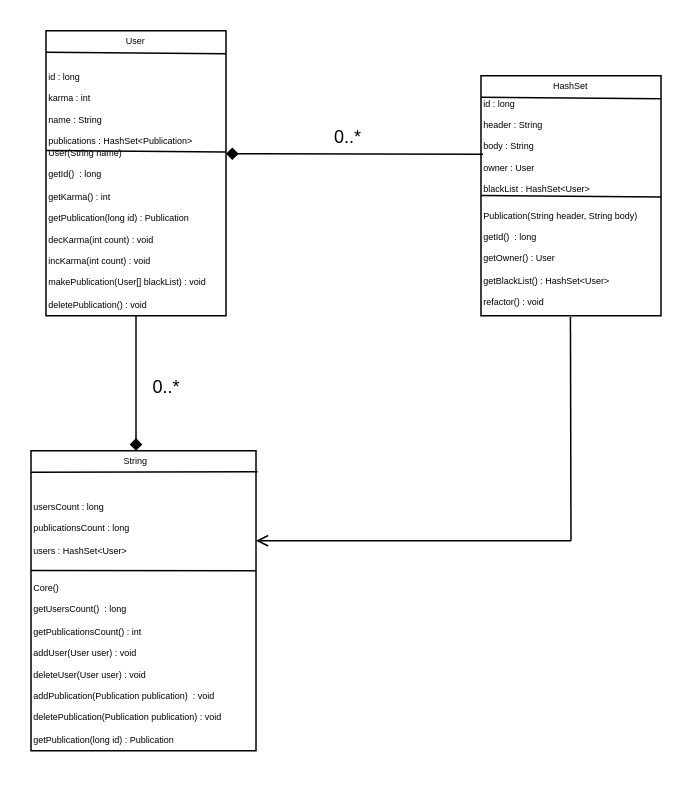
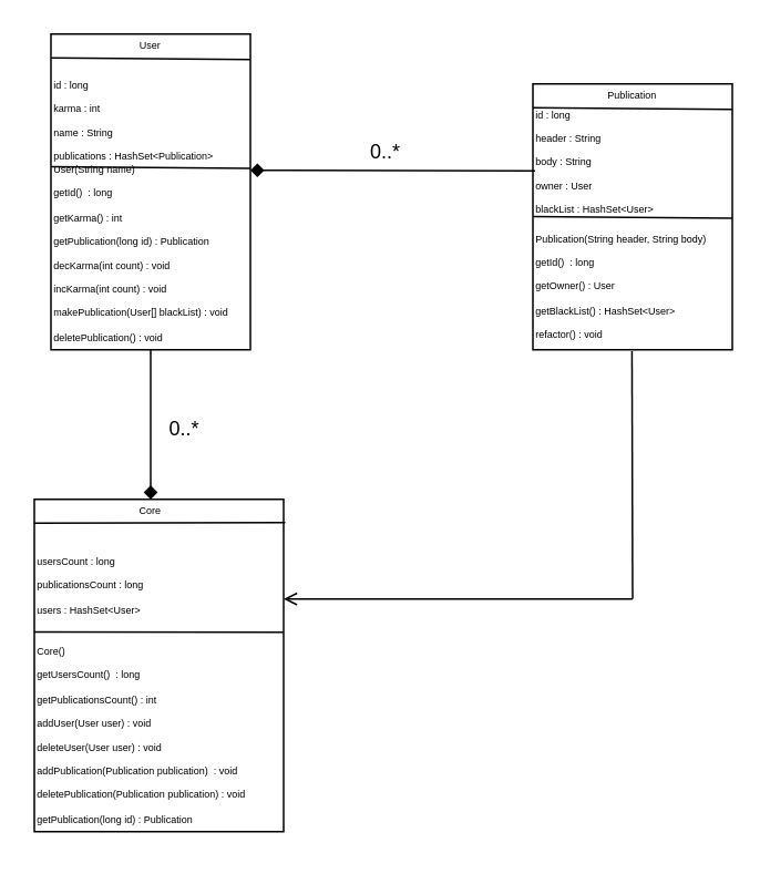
  <mxCell id="0" />
  <mxCell id="1" parent="0" />
  <mxCell id="2" value="" style="rounded=0;whiteSpace=wrap;html=1;" vertex="1" parent="1"><mxGeometry x="30" y="20" width="120" height="190" as="geometry" /></mxCell>
  <mxCell id="3" value="&lt;font style=&quot;font-size: 6px&quot;&gt;User&lt;/font&gt;" style="text;html=1;strokeColor=none;fillColor=none;align=center;verticalAlign=middle;whiteSpace=wrap;rounded=0;" vertex="1" parent="1"><mxGeometry x="70" y="20" width="40" height="10" as="geometry" /></mxCell>
  <mxCell id="4" value="&lt;font style=&quot;font-size: 6px&quot;&gt;id : long&lt;br&gt;karma : int&lt;br&gt;name : String&lt;br&gt;publications : HashSet&amp;lt;Publication&amp;gt;&lt;br&gt;&lt;/font&gt;" style="text;html=1;strokeColor=none;fillColor=none;align=left;verticalAlign=middle;whiteSpace=wrap;rounded=0;" vertex="1" parent="1"><mxGeometry x="30" y="40" width="110" height="60" as="geometry" /></mxCell>
  <mxCell id="5" value="" style="endArrow=none;html=1;entryX=-0.004;entryY=0.09;entryDx=0;entryDy=0;entryPerimeter=0;exitX=0.996;exitY=0.096;exitDx=0;exitDy=0;exitPerimeter=0;" edge="1" parent="1"><mxGeometry width="50" height="50" relative="1" as="geometry"><mxPoint x="150.02" y="100.86" as="sourcePoint" /><mxPoint x="30.02" y="99.9" as="targetPoint" /></mxGeometry></mxCell>
  <mxCell id="6" value="" style="endArrow=none;html=1;entryX=-0.004;entryY=0.09;entryDx=0;entryDy=0;entryPerimeter=0;exitX=0.996;exitY=0.096;exitDx=0;exitDy=0;exitPerimeter=0;" edge="1" parent="1"><mxGeometry width="50" height="50" relative="1" as="geometry"><mxPoint x="150.02" y="35.36" as="sourcePoint" /><mxPoint x="30.02" y="34.4" as="targetPoint" /></mxGeometry></mxCell>
  <mxCell id="7" value="&lt;font style=&quot;font-size: 6px&quot;&gt;User(String name)&lt;br&gt;getId()&amp;nbsp; : long&lt;br&gt;getKarma() : int&lt;br&gt;getPublication(long id) : Publication&lt;br&gt;decKarma(int count) : void&lt;br&gt;incKarma(int count) : void&lt;br&gt;makePublication(User[] blackList) : void&lt;br&gt;deletePublication() : void&lt;br&gt;&lt;/font&gt;" style="text;html=1;strokeColor=none;fillColor=none;align=left;verticalAlign=middle;whiteSpace=wrap;rounded=0;" vertex="1" parent="1"><mxGeometry x="30" y="100" width="110" height="100" as="geometry" /></mxCell>
  <mxCell id="8" value="" style="rounded=0;whiteSpace=wrap;html=1;" vertex="1" parent="1"><mxGeometry x="320" y="50" width="120" height="160" as="geometry" /></mxCell>
- <mxCell id="9" value="&lt;font style=&quot;font-size: 6px&quot;&gt;HashSet&lt;/font&gt;" style="text;html=1;strokeColor=none;fillColor=none;align=center;verticalAlign=middle;whiteSpace=wrap;rounded=0;" vertex="1" parent="1"><mxGeometry x="360" y="50" width="40" height="10" as="geometry" /></mxCell>
+ <mxCell id="9" value="&lt;font style=&quot;font-size: 6px&quot;&gt;Publication&lt;/font&gt;" style="text;html=1;strokeColor=none;fillColor=none;align=center;verticalAlign=middle;whiteSpace=wrap;rounded=0;" vertex="1" parent="1"><mxGeometry x="360" y="50" width="40" height="10" as="geometry" /></mxCell>
  <mxCell id="10" value="&lt;font style=&quot;font-size: 6px&quot;&gt;id : long&lt;br&gt;header : String&lt;br&gt;body : String&lt;br&gt;owner : User&lt;br&gt;blackList : HashSet&amp;lt;User&amp;gt;&lt;br&gt;&lt;/font&gt;" style="text;html=1;strokeColor=none;fillColor=none;align=left;verticalAlign=middle;whiteSpace=wrap;rounded=0;" vertex="1" parent="1"><mxGeometry x="320" y="60" width="110" height="70" as="geometry" /></mxCell>
  <mxCell id="11" value="" style="endArrow=none;html=1;entryX=-0.004;entryY=0.09;entryDx=0;entryDy=0;entryPerimeter=0;exitX=0.996;exitY=0.096;exitDx=0;exitDy=0;exitPerimeter=0;" edge="1" parent="1"><mxGeometry width="50" height="50" relative="1" as="geometry"><mxPoint x="440.02" y="130.86" as="sourcePoint" /><mxPoint x="320.02" y="129.9" as="targetPoint" /></mxGeometry></mxCell>
  <mxCell id="12" value="" style="endArrow=none;html=1;entryX=-0.004;entryY=0.09;entryDx=0;entryDy=0;entryPerimeter=0;exitX=0.996;exitY=0.096;exitDx=0;exitDy=0;exitPerimeter=0;" edge="1" parent="1"><mxGeometry width="50" height="50" relative="1" as="geometry"><mxPoint x="440.02" y="65.36" as="sourcePoint" /><mxPoint x="320.02" y="64.4" as="targetPoint" /></mxGeometry></mxCell>
  <mxCell id="13" value="&lt;font style=&quot;font-size: 6px&quot;&gt;Publication(String header, String body)&lt;br&gt;getId()&amp;nbsp; : long&lt;br&gt;getOwner() : User&lt;br&gt;getBlackList() : HashSet&amp;lt;User&amp;gt;&lt;br&gt;refactor() : void&lt;br&gt;&lt;/font&gt;" style="text;html=1;strokeColor=none;fillColor=none;align=left;verticalAlign=middle;whiteSpace=wrap;rounded=0;" vertex="1" parent="1"><mxGeometry x="320" y="130" width="110" height="80" as="geometry" /></mxCell>
  <mxCell id="14" value="" style="endArrow=diamond;html=1;endFill=1;exitX=0.012;exitY=0.604;exitDx=0;exitDy=0;exitPerimeter=0;" edge="1" parent="1" source="10"><mxGeometry width="50" height="50" relative="1" as="geometry"><mxPoint x="20" y="370" as="sourcePoint" /><mxPoint x="150" y="102" as="targetPoint" /></mxGeometry></mxCell>
  <mxCell id="15" value="0..*" style="text;html=1;align=center;verticalAlign=middle;resizable=0;points=[];;labelBackgroundColor=#ffffff;" vertex="1" connectable="0" parent="14"><mxGeometry x="0.296" y="-1" relative="1" as="geometry"><mxPoint x="20.5" y="-10.5" as="offset" /></mxGeometry></mxCell>
  <mxCell id="16" value="" style="rounded=0;whiteSpace=wrap;html=1;" vertex="1" parent="1"><mxGeometry x="20" y="300" width="150" height="200" as="geometry" /></mxCell>
- <mxCell id="17" value="&lt;font style=&quot;font-size: 6px&quot;&gt;String&lt;/font&gt;" style="text;html=1;strokeColor=none;fillColor=none;align=center;verticalAlign=middle;whiteSpace=wrap;rounded=0;" vertex="1" parent="1"><mxGeometry x="70" y="300" width="40" height="10" as="geometry" /></mxCell>
+ <mxCell id="17" value="&lt;font style=&quot;font-size: 6px&quot;&gt;Core&lt;/font&gt;" style="text;html=1;strokeColor=none;fillColor=none;align=center;verticalAlign=middle;whiteSpace=wrap;rounded=0;" vertex="1" parent="1"><mxGeometry x="70" y="300" width="40" height="10" as="geometry" /></mxCell>
  <mxCell id="18" value="&lt;font style=&quot;font-size: 6px&quot;&gt;usersCount : long&lt;br&gt;publicationsCount : long&lt;br&gt;users : HashSet&amp;lt;User&amp;gt;&lt;br&gt;&lt;/font&gt;" style="text;html=1;strokeColor=none;fillColor=none;align=left;verticalAlign=middle;whiteSpace=wrap;rounded=0;" vertex="1" parent="1"><mxGeometry x="20" y="320" width="150" height="60" as="geometry" /></mxCell>
  <mxCell id="19" value="" style="endArrow=none;html=1;entryX=-0.004;entryY=0.09;entryDx=0;entryDy=0;entryPerimeter=0;exitX=0.999;exitY=1;exitDx=0;exitDy=0;exitPerimeter=0;" edge="1" parent="1" source="18"><mxGeometry width="50" height="50" relative="1" as="geometry"><mxPoint x="140.02" y="380.86" as="sourcePoint" /><mxPoint x="20.02" y="379.9" as="targetPoint" /></mxGeometry></mxCell>
  <mxCell id="20" value="" style="endArrow=none;html=1;entryX=-0.004;entryY=0.09;entryDx=0;entryDy=0;entryPerimeter=0;" edge="1" parent="1"><mxGeometry width="50" height="50" relative="1" as="geometry"><mxPoint x="171" y="314" as="sourcePoint" /><mxPoint x="20.02" y="314.4" as="targetPoint" /></mxGeometry></mxCell>
  <mxCell id="21" value="&lt;font style=&quot;font-size: 6px&quot;&gt;Core()&lt;br&gt;getUsersCount()&amp;nbsp; : long&lt;br&gt;getPublicationsCount() : int&lt;br&gt;addUser(User user) : void&lt;br&gt;deleteUser(User user) : void&lt;br&gt;addPublication(Publication publication)&amp;nbsp; : void&lt;br&gt;deletePublication(Publication publication) : void&lt;br&gt;getPublication(long id) : Publication&lt;br&gt;&lt;/font&gt;" style="text;html=1;strokeColor=none;fillColor=none;align=left;verticalAlign=middle;whiteSpace=wrap;rounded=0;" vertex="1" parent="1"><mxGeometry x="20" y="370" width="150" height="140" as="geometry" /></mxCell>
  <mxCell id="22" value="" style="endArrow=diamond;html=1;endFill=1;exitX=0.5;exitY=1;exitDx=0;exitDy=0;entryX=0.5;entryY=0;entryDx=0;entryDy=0;" edge="1" parent="1" source="2" target="17"><mxGeometry width="50" height="50" relative="1" as="geometry"><mxPoint x="331.32" y="112.28" as="sourcePoint" /><mxPoint x="160" y="112" as="targetPoint" /></mxGeometry></mxCell>
  <mxCell id="23" value="0..*" style="text;html=1;align=center;verticalAlign=middle;resizable=0;points=[];;labelBackgroundColor=#ffffff;" vertex="1" connectable="0" parent="22"><mxGeometry x="0.296" y="-1" relative="1" as="geometry"><mxPoint x="20.5" y="-10.5" as="offset" /></mxGeometry></mxCell>
  <mxCell id="24" value="" style="endArrow=open;html=1;endFill=0;entryX=1;entryY=0.667;entryDx=0;entryDy=0;entryPerimeter=0;" edge="1" parent="1" target="18"><mxGeometry width="50" height="50" relative="1" as="geometry"><mxPoint x="380" y="360" as="sourcePoint" /><mxPoint x="70" y="530" as="targetPoint" /></mxGeometry></mxCell>
  <mxCell id="25" value="" style="endArrow=none;html=1;entryX=0.542;entryY=1.011;entryDx=0;entryDy=0;entryPerimeter=0;" edge="1" parent="1" target="13"><mxGeometry width="50" height="50" relative="1" as="geometry"><mxPoint x="380" y="360" as="sourcePoint" /><mxPoint x="70" y="530" as="targetPoint" /></mxGeometry></mxCell>
